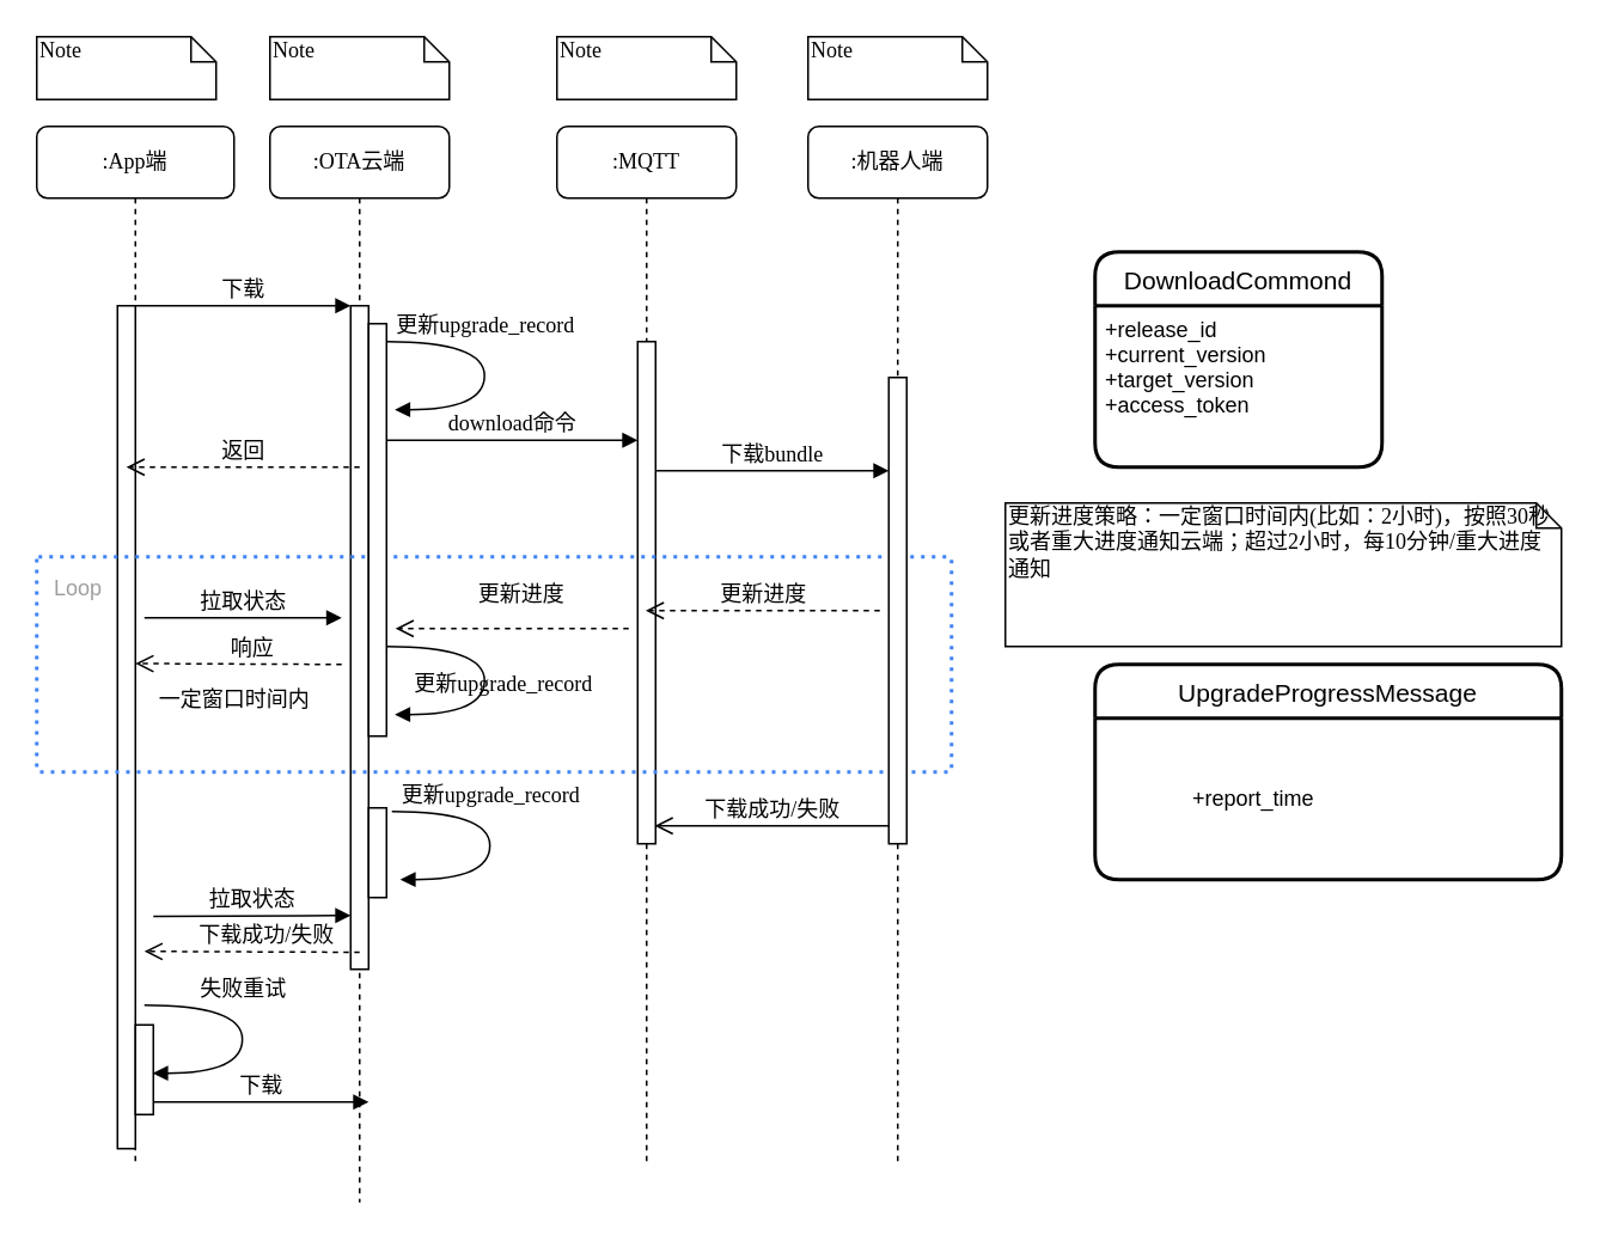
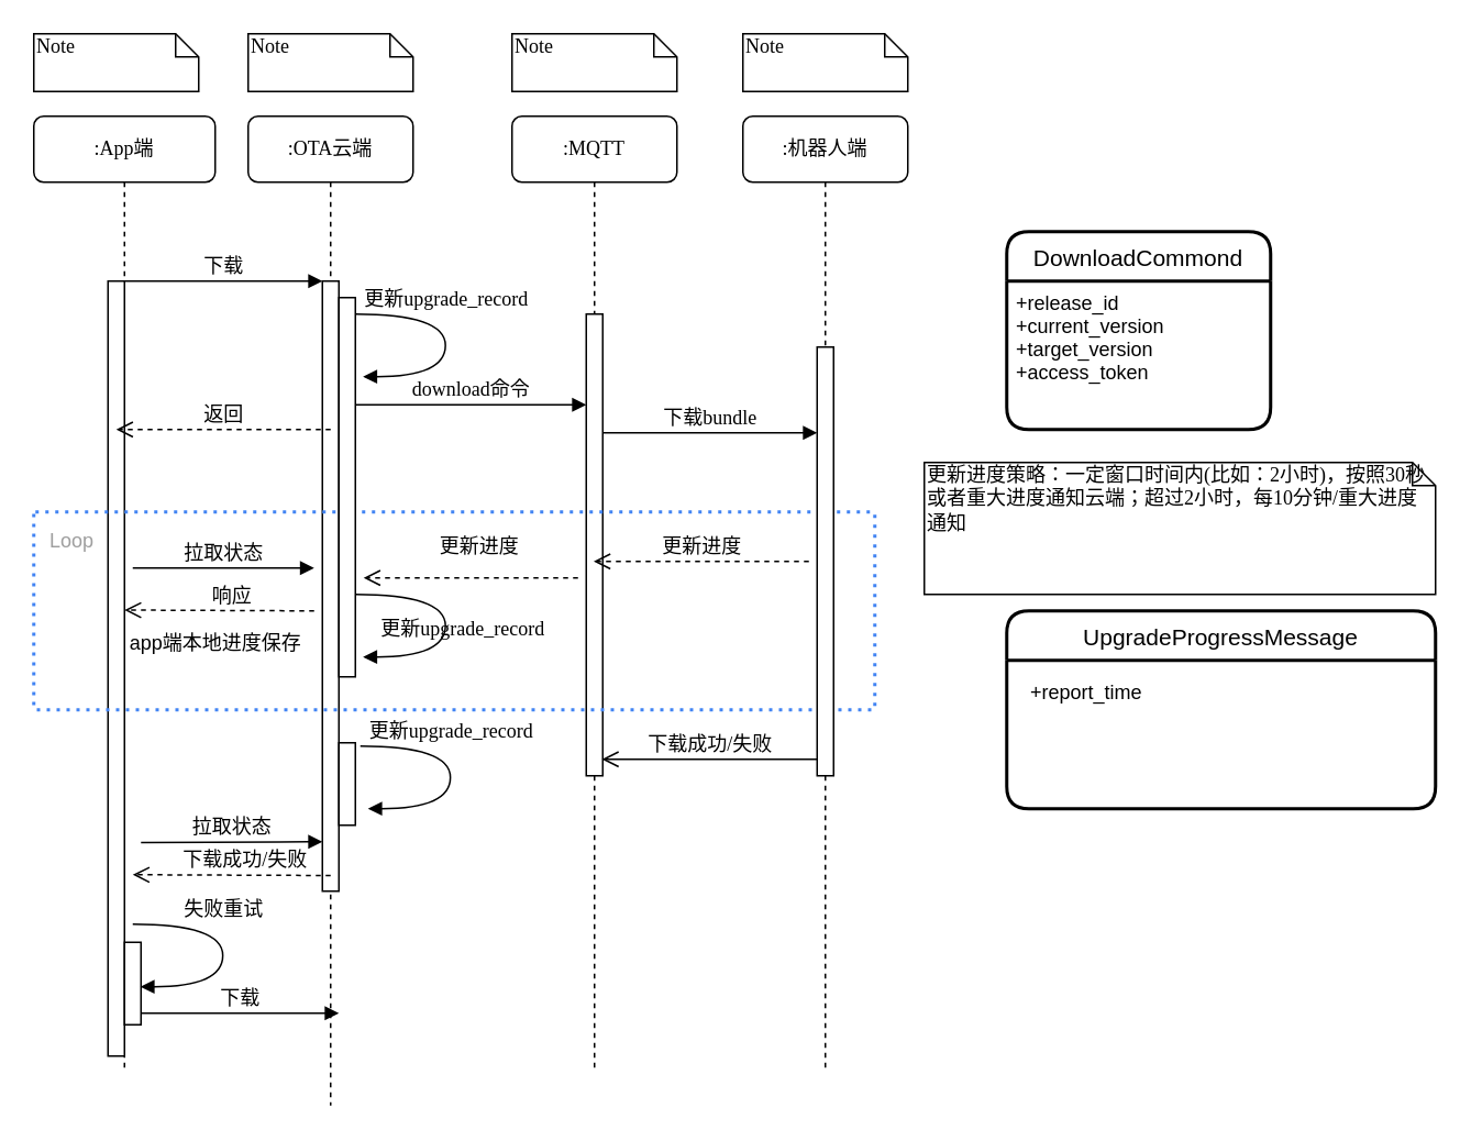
  <mxCell id="0" />
  <mxCell id="1" parent="0" />
  <mxCell id="2" value=":OTA云端" style="shape=umlLifeline;perimeter=lifelinePerimeter;whiteSpace=wrap;html=1;container=1;collapsible=0;recursiveResize=0;outlineConnect=0;rounded=1;shadow=0;comic=0;labelBackgroundColor=none;strokeWidth=1;fontFamily=Verdana;fontSize=12;align=center;" parent="1" vertex="1"><mxGeometry x="150" y="70" width="100" height="600" as="geometry" /></mxCell>
  <mxCell id="3" value="" style="html=1;points=[];perimeter=orthogonalPerimeter;rounded=0;shadow=0;comic=0;labelBackgroundColor=none;strokeWidth=1;fontFamily=Verdana;fontSize=12;align=center;" parent="2" vertex="1"><mxGeometry x="45" y="100" width="10" height="370" as="geometry" /></mxCell>
  <mxCell id="4" value="更新upgrade_record" style="html=1;verticalAlign=bottom;endArrow=block;labelBackgroundColor=none;fontFamily=Verdana;fontSize=12;elbow=vertical;edgeStyle=orthogonalEdgeStyle;curved=1;entryX=1;entryY=0.286;entryPerimeter=0;exitX=1.038;exitY=0.345;exitPerimeter=0;" parent="2" edge="1"><mxGeometry x="0.188" y="10" relative="1" as="geometry"><mxPoint x="65" y="290.0" as="sourcePoint" /><mxPoint x="69.62" y="327.92" as="targetPoint" /><Array as="points"><mxPoint x="119.62" y="289.9" /><mxPoint x="119.62" y="327.9" /></Array><mxPoint as="offset" /></mxGeometry></mxCell>
  <mxCell id="5" value="" style="html=1;points=[];perimeter=orthogonalPerimeter;rounded=0;shadow=0;comic=0;labelBackgroundColor=none;strokeWidth=1;fontFamily=Verdana;fontSize=12;align=center;" vertex="1" parent="2"><mxGeometry x="55" y="380" width="10" height="50" as="geometry" /></mxCell>
  <mxCell id="6" value="拉取状态" style="html=1;verticalAlign=bottom;endArrow=block;entryX=0;entryY=0;labelBackgroundColor=none;fontFamily=Verdana;fontSize=12;edgeStyle=elbowEdgeStyle;elbow=vertical;" edge="1" parent="2"><mxGeometry relative="1" as="geometry"><mxPoint x="-65" y="440.5" as="sourcePoint" /><mxPoint x="45" y="440" as="targetPoint" /><Array as="points"><mxPoint x="-80" y="440" /></Array></mxGeometry></mxCell>
  <mxCell id="7" value=":MQTT" style="shape=umlLifeline;perimeter=lifelinePerimeter;whiteSpace=wrap;html=1;container=1;collapsible=0;recursiveResize=0;outlineConnect=0;rounded=1;shadow=0;comic=0;labelBackgroundColor=none;strokeWidth=1;fontFamily=Verdana;fontSize=12;align=center;" parent="1" vertex="1"><mxGeometry x="310" y="70" width="100" height="580" as="geometry" /></mxCell>
  <mxCell id="8" value="" style="html=1;points=[];perimeter=orthogonalPerimeter;rounded=0;shadow=0;comic=0;labelBackgroundColor=none;strokeWidth=1;fontFamily=Verdana;fontSize=12;align=center;" parent="7" vertex="1"><mxGeometry x="45" y="120" width="10" height="280" as="geometry" /></mxCell>
  <mxCell id="9" value=":机器人端" style="shape=umlLifeline;perimeter=lifelinePerimeter;whiteSpace=wrap;html=1;container=1;collapsible=0;recursiveResize=0;outlineConnect=0;rounded=1;shadow=0;comic=0;labelBackgroundColor=none;strokeWidth=1;fontFamily=Verdana;fontSize=12;align=center;" parent="1" vertex="1"><mxGeometry x="450" y="70" width="100" height="580" as="geometry" /></mxCell>
  <mxCell id="10" value=":App端" style="shape=umlLifeline;perimeter=lifelinePerimeter;whiteSpace=wrap;html=1;container=1;collapsible=0;recursiveResize=0;outlineConnect=0;rounded=1;shadow=0;comic=0;labelBackgroundColor=none;strokeWidth=1;fontFamily=Verdana;fontSize=12;align=center;" parent="1" vertex="1"><mxGeometry x="20" y="70" width="110" height="580" as="geometry" /></mxCell>
  <mxCell id="11" value="" style="html=1;points=[];perimeter=orthogonalPerimeter;rounded=0;shadow=0;comic=0;labelBackgroundColor=none;strokeWidth=1;fontFamily=Verdana;fontSize=12;align=center;" parent="10" vertex="1"><mxGeometry x="45" y="100" width="10" height="470" as="geometry" /></mxCell>
  <mxCell id="12" value="Loop" style="rounded=1;absoluteArcSize=1;arcSize=2;html=1;strokeColor=#33FF99;gradientColor=none;shadow=0;dashed=1;strokeColor=#4284F3;fontSize=12;fontColor=#9E9E9E;align=left;verticalAlign=top;spacing=10;spacingTop=-4;fillColor=none;dashPattern=1 2;strokeWidth=2;" parent="10" vertex="1"><mxGeometry y="240" width="510" height="120" as="geometry" /></mxCell>
  <mxCell id="13" value="响应" style="html=1;verticalAlign=bottom;endArrow=open;dashed=1;endSize=8;labelBackgroundColor=none;fontFamily=Verdana;fontSize=12;" parent="10" edge="1"><mxGeometry x="-0.131" relative="1" as="geometry"><mxPoint x="55" y="299.5" as="targetPoint" /><mxPoint x="170" y="300" as="sourcePoint" /><mxPoint as="offset" /></mxGeometry></mxCell>
- <mxCell id="14" value="一定窗口时间内" style="text;html=1;resizable=0;autosize=1;align=center;verticalAlign=middle;points=[];fillColor=none;strokeColor=none;rounded=0;" vertex="1" parent="10"><mxGeometry x="50" y="310" width="120" height="20" as="geometry" /></mxCell>
+ <mxCell id="14" value="app端本地进度保存" style="text;html=1;resizable=0;autosize=1;align=center;verticalAlign=middle;points=[];fillColor=none;strokeColor=none;rounded=0;" vertex="1" parent="10"><mxGeometry x="50" y="310" width="120" height="20" as="geometry" /></mxCell>
  <mxCell id="15" value="" style="html=1;points=[];perimeter=orthogonalPerimeter;rounded=0;shadow=0;comic=0;labelBackgroundColor=none;strokeWidth=1;fontFamily=Verdana;fontSize=12;align=center;" vertex="1" parent="10"><mxGeometry x="55" y="501" width="10" height="50" as="geometry" /></mxCell>
  <mxCell id="16" value="" style="html=1;points=[];perimeter=orthogonalPerimeter;rounded=0;shadow=0;comic=0;labelBackgroundColor=none;strokeWidth=1;fontFamily=Verdana;fontSize=12;align=center;" parent="1" vertex="1"><mxGeometry x="495" y="210" width="10" height="260" as="geometry" /></mxCell>
  <mxCell id="17" value="下载bundle" style="html=1;verticalAlign=bottom;endArrow=block;labelBackgroundColor=none;fontFamily=Verdana;fontSize=12;edgeStyle=elbowEdgeStyle;elbow=vertical;" parent="1" edge="1"><mxGeometry relative="1" as="geometry"><mxPoint x="365" y="262" as="sourcePoint" /><Array as="points"><mxPoint x="370" y="262" /></Array><mxPoint x="495" y="262" as="targetPoint" /></mxGeometry></mxCell>
  <mxCell id="18" value="下载" style="html=1;verticalAlign=bottom;endArrow=block;entryX=0;entryY=0;labelBackgroundColor=none;fontFamily=Verdana;fontSize=12;edgeStyle=elbowEdgeStyle;elbow=vertical;" parent="1" source="11" target="3" edge="1"><mxGeometry relative="1" as="geometry"><mxPoint x="130" y="180" as="sourcePoint" /></mxGeometry></mxCell>
  <mxCell id="19" value="download命令" style="html=1;verticalAlign=bottom;endArrow=block;entryX=0;entryY=0;labelBackgroundColor=none;fontFamily=Verdana;fontSize=12;edgeStyle=elbowEdgeStyle;elbow=vertical;startArrow=none;" parent="1" edge="1"><mxGeometry relative="1" as="geometry"><mxPoint x="215" y="245" as="sourcePoint" /><mxPoint x="355" y="245" as="targetPoint" /></mxGeometry></mxCell>
  <mxCell id="20" value="Note" style="shape=note;whiteSpace=wrap;html=1;size=14;verticalAlign=top;align=left;spacingTop=-6;rounded=0;shadow=0;comic=0;labelBackgroundColor=none;strokeWidth=1;fontFamily=Verdana;fontSize=12" parent="1" vertex="1"><mxGeometry x="20" y="20" width="100" height="35" as="geometry" /></mxCell>
  <mxCell id="21" value="Note" style="shape=note;whiteSpace=wrap;html=1;size=14;verticalAlign=top;align=left;spacingTop=-6;rounded=0;shadow=0;comic=0;labelBackgroundColor=none;strokeWidth=1;fontFamily=Verdana;fontSize=12" parent="1" vertex="1"><mxGeometry x="150" y="20" width="100" height="35" as="geometry" /></mxCell>
  <mxCell id="22" value="Note" style="shape=note;whiteSpace=wrap;html=1;size=14;verticalAlign=top;align=left;spacingTop=-6;rounded=0;shadow=0;comic=0;labelBackgroundColor=none;strokeWidth=1;fontFamily=Verdana;fontSize=12" parent="1" vertex="1"><mxGeometry x="310" y="20" width="100" height="35" as="geometry" /></mxCell>
  <mxCell id="23" value="Note" style="shape=note;whiteSpace=wrap;html=1;size=14;verticalAlign=top;align=left;spacingTop=-6;rounded=0;shadow=0;comic=0;labelBackgroundColor=none;strokeWidth=1;fontFamily=Verdana;fontSize=12" parent="1" vertex="1"><mxGeometry x="450" y="20" width="100" height="35" as="geometry" /></mxCell>
  <mxCell id="24" value="" style="html=1;points=[];perimeter=orthogonalPerimeter;rounded=0;shadow=0;comic=0;labelBackgroundColor=none;strokeWidth=1;fontFamily=Verdana;fontSize=12;align=center;" parent="1" vertex="1"><mxGeometry x="205" y="180" width="10" height="230" as="geometry" /></mxCell>
  <mxCell id="25" value="" style="html=1;verticalAlign=bottom;endArrow=none;entryX=0;entryY=0;labelBackgroundColor=none;fontFamily=Verdana;fontSize=12;edgeStyle=elbowEdgeStyle;elbow=vertical;" parent="1" source="3" target="24" edge="1"><mxGeometry relative="1" as="geometry"><mxPoint x="205" y="190" as="sourcePoint" /><mxPoint x="355" y="190" as="targetPoint" /></mxGeometry></mxCell>
  <mxCell id="26" value="更新upgrade_record" style="html=1;verticalAlign=bottom;endArrow=block;labelBackgroundColor=none;fontFamily=Verdana;fontSize=12;elbow=vertical;edgeStyle=orthogonalEdgeStyle;curved=1;entryX=1;entryY=0.286;entryPerimeter=0;exitX=1.038;exitY=0.345;exitPerimeter=0;" parent="1" edge="1"><mxGeometry x="-0.234" relative="1" as="geometry"><mxPoint x="215" y="190" as="sourcePoint" /><mxPoint x="219.62" y="227.92" as="targetPoint" /><Array as="points"><mxPoint x="269.62" y="189.9" /><mxPoint x="269.62" y="227.9" /></Array><mxPoint as="offset" /></mxGeometry></mxCell>
  <mxCell id="27" value="更新进度" style="html=1;verticalAlign=bottom;endArrow=open;dashed=1;endSize=8;labelBackgroundColor=none;fontFamily=Verdana;fontSize=12;" parent="1" target="7" edge="1"><mxGeometry relative="1" as="geometry"><mxPoint x="515" y="488.5" as="targetPoint" /><mxPoint x="490" y="340" as="sourcePoint" /></mxGeometry></mxCell>
  <mxCell id="28" value="更新进度" style="html=1;verticalAlign=bottom;endArrow=open;dashed=1;endSize=8;labelBackgroundColor=none;fontFamily=Verdana;fontSize=12;" parent="1" edge="1"><mxGeometry x="-0.077" y="-10" relative="1" as="geometry"><mxPoint x="220" y="350" as="targetPoint" /><mxPoint x="350" y="350" as="sourcePoint" /><mxPoint as="offset" /></mxGeometry></mxCell>
  <mxCell id="29" value="更新进度策略：一定窗口时间内(比如：2小时)，按照30秒或者重大进度通知云端；超过2小时，每10分钟/重大进度通知" style="shape=note;whiteSpace=wrap;html=1;size=14;verticalAlign=top;align=left;spacingTop=-6;rounded=0;shadow=0;comic=0;labelBackgroundColor=none;strokeWidth=1;fontFamily=Verdana;fontSize=12" parent="1" vertex="1"><mxGeometry x="560" y="280" width="310" height="80" as="geometry" /></mxCell>
  <mxCell id="30" value="返回" style="html=1;verticalAlign=bottom;endArrow=open;dashed=1;endSize=8;labelBackgroundColor=none;fontFamily=Verdana;fontSize=12;" parent="1" edge="1"><mxGeometry relative="1" as="geometry"><mxPoint x="70" y="260" as="targetPoint" /><mxPoint x="200" y="260" as="sourcePoint" /></mxGeometry></mxCell>
  <mxCell id="31" value="拉取状态" style="html=1;verticalAlign=bottom;endArrow=block;entryX=0;entryY=0;labelBackgroundColor=none;fontFamily=Verdana;fontSize=12;edgeStyle=elbowEdgeStyle;elbow=vertical;" parent="1" edge="1"><mxGeometry relative="1" as="geometry"><mxPoint x="80" y="344" as="sourcePoint" /><mxPoint x="190" y="343.5" as="targetPoint" /></mxGeometry></mxCell>
  <mxCell id="32" value="下载成功/失败" style="html=1;verticalAlign=bottom;endArrow=open;endSize=8;labelBackgroundColor=none;fontFamily=Verdana;fontSize=12;" edge="1" parent="1"><mxGeometry relative="1" as="geometry"><mxPoint x="364.5" y="460" as="targetPoint" /><mxPoint x="495" y="460" as="sourcePoint" /></mxGeometry></mxCell>
  <mxCell id="33" value="下载成功/失败" style="html=1;verticalAlign=bottom;endArrow=open;dashed=1;endSize=8;labelBackgroundColor=none;fontFamily=Verdana;fontSize=12;" edge="1" parent="1"><mxGeometry x="-0.131" relative="1" as="geometry"><mxPoint x="80" y="530" as="targetPoint" /><mxPoint x="200" y="530.5" as="sourcePoint" /><mxPoint as="offset" /></mxGeometry></mxCell>
  <mxCell id="34" value="更新upgrade_record" style="html=1;verticalAlign=bottom;endArrow=block;labelBackgroundColor=none;fontFamily=Verdana;fontSize=12;elbow=vertical;edgeStyle=orthogonalEdgeStyle;curved=1;entryX=1;entryY=0.286;entryPerimeter=0;exitX=1.038;exitY=0.345;exitPerimeter=0;" edge="1" parent="1"><mxGeometry x="-0.234" relative="1" as="geometry"><mxPoint x="218" y="452" as="sourcePoint" /><mxPoint x="222.62" y="489.92" as="targetPoint" /><Array as="points"><mxPoint x="272.62" y="451.9" /><mxPoint x="272.62" y="489.9" /></Array><mxPoint as="offset" /></mxGeometry></mxCell>
  <mxCell id="35" value="失败重试" style="html=1;verticalAlign=bottom;endArrow=block;labelBackgroundColor=none;fontFamily=Verdana;fontSize=12;elbow=vertical;edgeStyle=orthogonalEdgeStyle;curved=1;entryX=1;entryY=0.286;entryPerimeter=0;exitX=1.038;exitY=0.345;exitPerimeter=0;" edge="1" parent="1"><mxGeometry x="-0.234" relative="1" as="geometry"><mxPoint x="80" y="560" as="sourcePoint" /><mxPoint x="84.62" y="597.92" as="targetPoint" /><Array as="points"><mxPoint x="134.62" y="559.9" /><mxPoint x="134.62" y="597.9" /></Array><mxPoint as="offset" /></mxGeometry></mxCell>
  <mxCell id="36" value="下载" style="html=1;verticalAlign=bottom;endArrow=block;entryX=0;entryY=0;labelBackgroundColor=none;fontFamily=Verdana;fontSize=12;edgeStyle=elbowEdgeStyle;elbow=vertical;" edge="1" parent="1"><mxGeometry relative="1" as="geometry"><mxPoint x="85" y="614" as="sourcePoint" /><mxPoint x="205" y="614" as="targetPoint" /></mxGeometry></mxCell>
  <mxCell id="37" value="DownloadCommond" style="swimlane;childLayout=stackLayout;horizontal=1;startSize=30;horizontalStack=0;rounded=1;fontSize=14;fontStyle=0;strokeWidth=2;resizeParent=0;resizeLast=1;shadow=0;dashed=0;align=center;" vertex="1" parent="1"><mxGeometry x="610" y="140" width="160" height="120" as="geometry" /></mxCell>
  <mxCell id="38" value="+release_id&#10;+current_version&#10;+target_version&#10;+access_token" style="align=left;strokeColor=none;fillColor=none;spacingLeft=4;fontSize=12;verticalAlign=top;resizable=0;rotatable=0;part=1;" vertex="1" parent="37"><mxGeometry y="30" width="160" height="90" as="geometry" /></mxCell>
  <mxCell id="39" value="UpgradeProgressMessage" style="swimlane;childLayout=stackLayout;horizontal=1;startSize=30;horizontalStack=0;rounded=1;fontSize=14;fontStyle=0;strokeWidth=2;resizeParent=0;resizeLast=1;shadow=0;dashed=0;align=center;" vertex="1" parent="1"><mxGeometry x="610" y="370" width="260" height="120" as="geometry" /></mxCell>
- <mxCell id="40" value="&lt;span style=&quot;text-align: left;&quot;&gt;+report_time&lt;/span&gt;" style="text;html=1;align=center;verticalAlign=middle;resizable=0;points=[];autosize=1;strokeColor=none;fillColor=none;" vertex="1" parent="1"><mxGeometry x="658" y="435" width="80" height="20" as="geometry" /></mxCell>
+ <mxCell id="40" value="&lt;span style=&quot;text-align: left;&quot;&gt;+report_time&lt;/span&gt;" style="text;html=1;align=center;verticalAlign=middle;resizable=0;points=[];autosize=1;strokeColor=none;fillColor=none;" vertex="1" parent="1"><mxGeometry x="618" y="410" width="80" height="20" as="geometry" /></mxCell>
